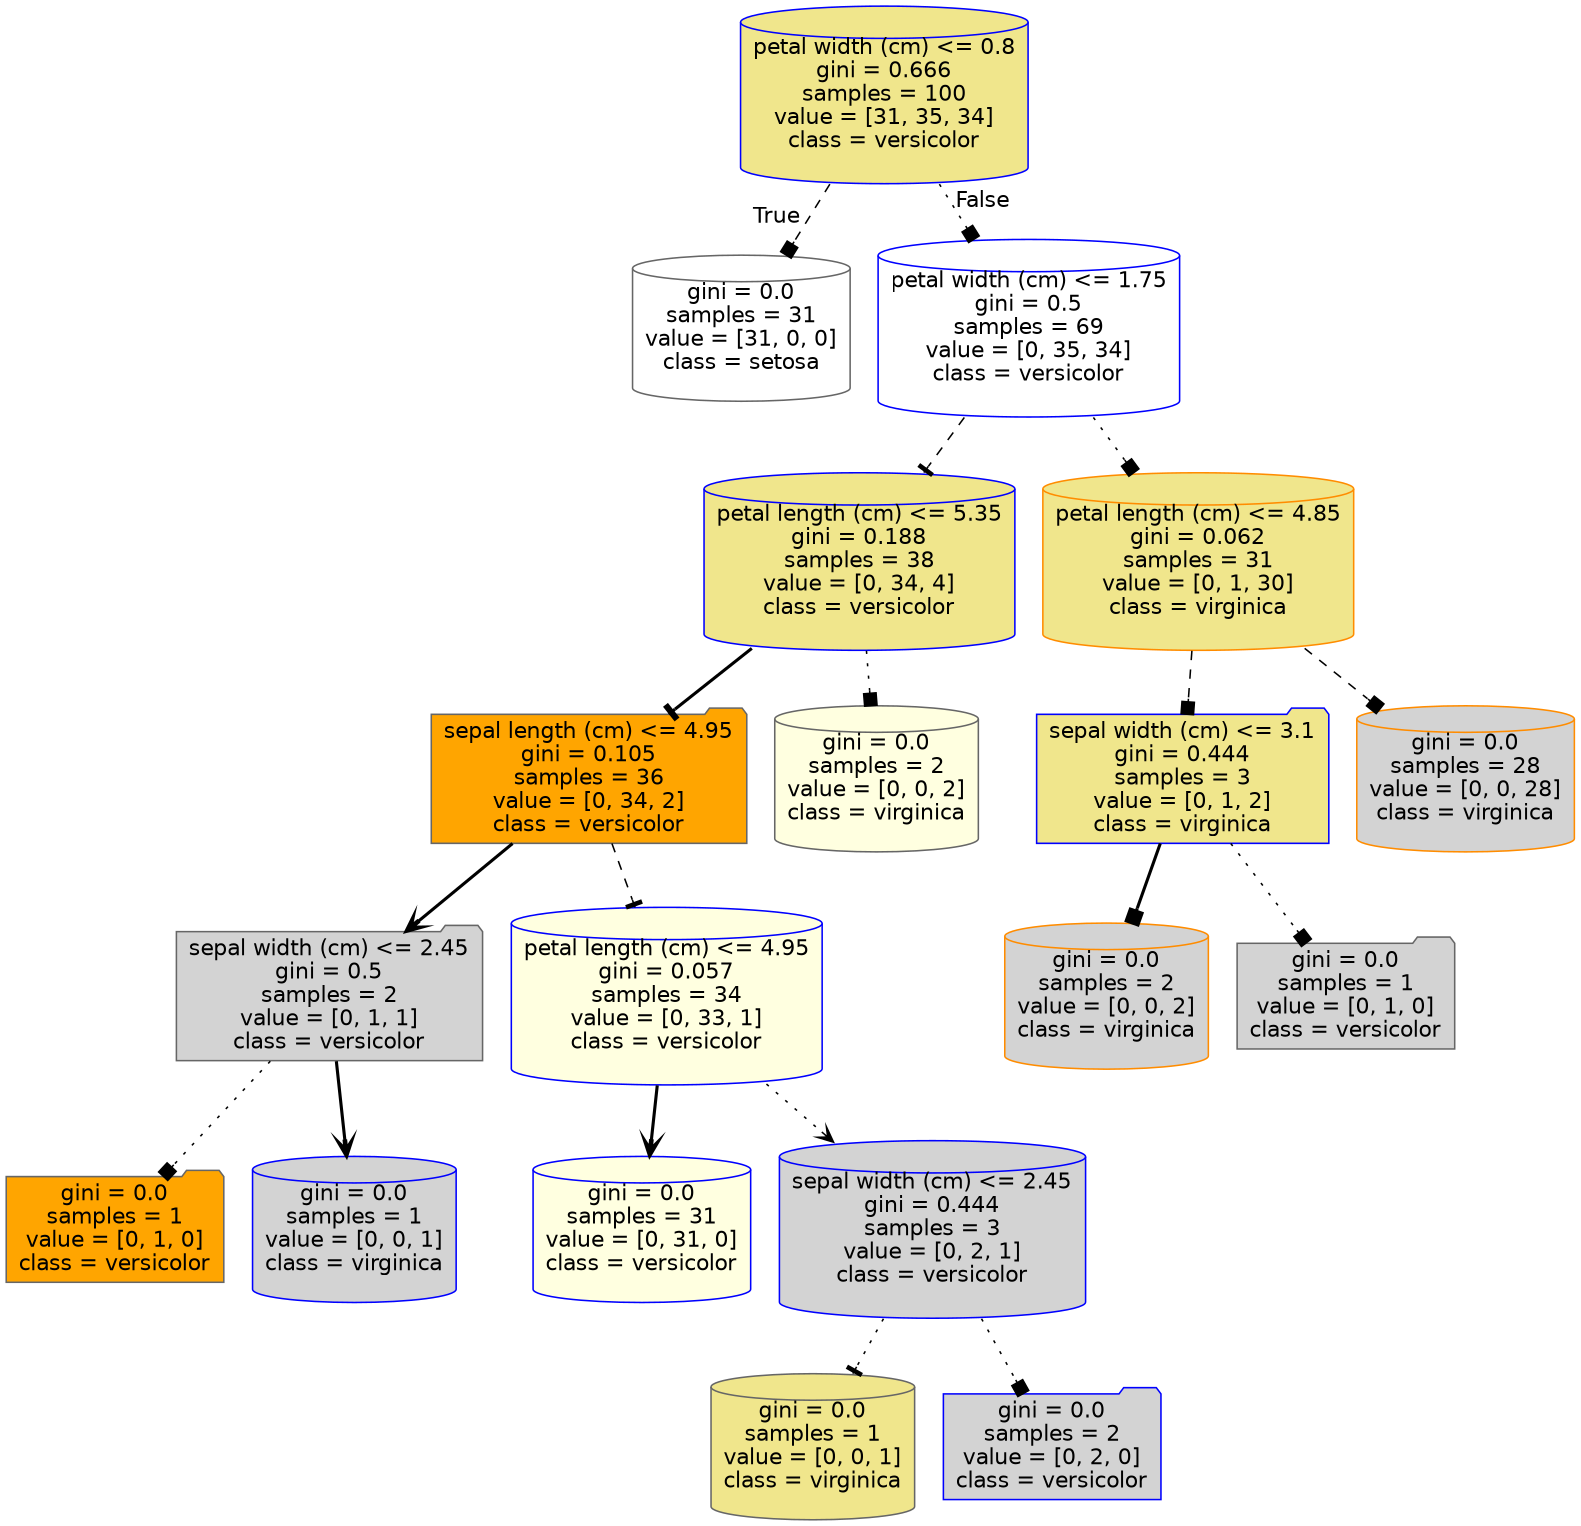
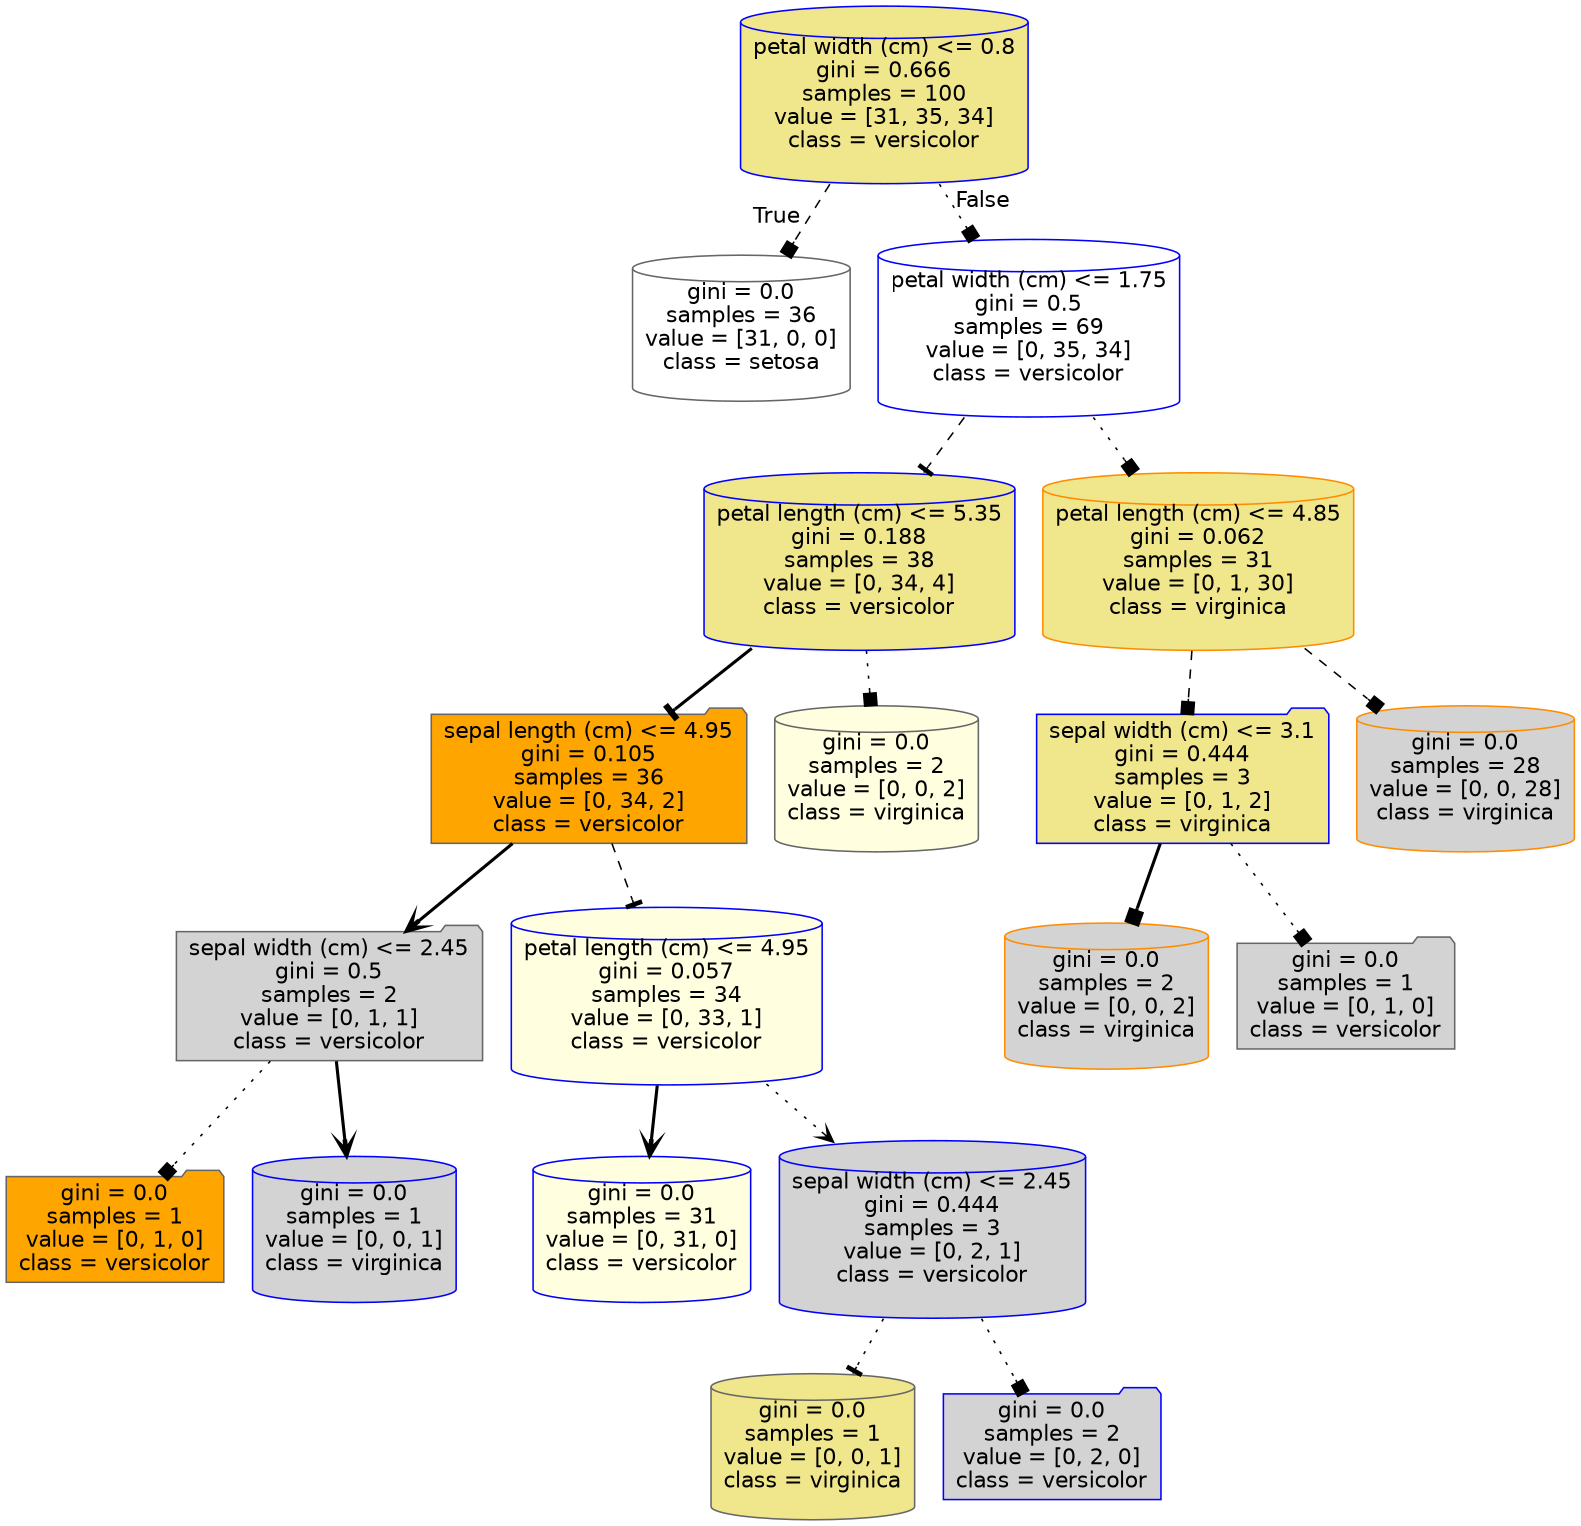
  digraph {
    node [color=blue fillcolor=lightgrey fontname=helvetica shape=cylinder style="filled, rounded"]
    edge [fontname=helvetica style=dotted arrowhead=box]
    n1 [fillcolor=khaki label="petal width (cm) <= 0.8\ngini = 0.666\nsamples = 100\nvalue = [31, 35, 34]\nclass = versicolor"]
-   n2 [color=gray40 fillcolor=white label="gini = 0.0\nsamples = 31\nvalue = [31, 0, 0]\nclass = setosa"]
+   n2 [color=gray40 fillcolor=white label="gini = 0.0\nsamples = 36\nvalue = [31, 0, 0]\nclass = setosa"]
    n3 [fillcolor=white label="petal width (cm) <= 1.75\ngini = 0.5\nsamples = 69\nvalue = [0, 35, 34]\nclass = versicolor"]
    n4 [fillcolor=khaki label="petal length (cm) <= 5.35\ngini = 0.188\nsamples = 38\nvalue = [0, 34, 4]\nclass = versicolor"]
    n5 [color=darkorange fillcolor=khaki label="petal length (cm) <= 4.85\ngini = 0.062\nsamples = 31\nvalue = [0, 1, 30]\nclass = virginica"]
    n6 [color=gray40 fillcolor=orange label="sepal length (cm) <= 4.95\ngini = 0.105\nsamples = 36\nvalue = [0, 34, 2]\nclass = versicolor" shape=folder]
    n7 [color=gray40 fillcolor=lightyellow label="gini = 0.0\nsamples = 2\nvalue = [0, 0, 2]\nclass = virginica"]
    n8 [color=gray40 label="sepal width (cm) <= 2.45\ngini = 0.5\nsamples = 2\nvalue = [0, 1, 1]\nclass = versicolor" shape=folder]
    n9 [fillcolor=lightyellow label="petal length (cm) <= 4.95\ngini = 0.057\nsamples = 34\nvalue = [0, 33, 1]\nclass = versicolor"]
    n10 [color=gray40 fillcolor=orange label="gini = 0.0\nsamples = 1\nvalue = [0, 1, 0]\nclass = versicolor" shape=folder]
    n11 [label="gini = 0.0\nsamples = 1\nvalue = [0, 0, 1]\nclass = virginica"]
    n12 [fillcolor=lightyellow label="gini = 0.0\nsamples = 31\nvalue = [0, 31, 0]\nclass = versicolor"]
    n13 [label="sepal width (cm) <= 2.45\ngini = 0.444\nsamples = 3\nvalue = [0, 2, 1]\nclass = versicolor"]
    n14 [color=gray40 fillcolor=khaki label="gini = 0.0\nsamples = 1\nvalue = [0, 0, 1]\nclass = virginica"]
    n15 [label="gini = 0.0\nsamples = 2\nvalue = [0, 2, 0]\nclass = versicolor" shape=folder]
    n16 [fillcolor=khaki label="sepal width (cm) <= 3.1\ngini = 0.444\nsamples = 3\nvalue = [0, 1, 2]\nclass = virginica" shape=folder]
    n17 [color=darkorange label="gini = 0.0\nsamples = 28\nvalue = [0, 0, 28]\nclass = virginica"]
    n18 [color=darkorange label="gini = 0.0\nsamples = 2\nvalue = [0, 0, 2]\nclass = virginica"]
    n19 [color=gray40 label="gini = 0.0\nsamples = 1\nvalue = [0, 1, 0]\nclass = versicolor" shape=folder]
    n1 -> n2 [headlabel=True labelangle=45 labeldistance=2.5 style=dashed]
    n1 -> n3 [headlabel=False labelangle=-45 labeldistance=2.5]
    n3 -> n4 [style=dashed arrowhead=tee]
    n3 -> n5
    n4 -> n6 [style=bold arrowhead=tee]
    n4 -> n7
    n5 -> n16 [style=dashed]
    n5 -> n17 [style=dashed]
    n6 -> n8 [style=bold arrowhead=vee]
    n6 -> n9 [style=dashed arrowhead=tee]
    n8 -> n10
    n8 -> n11 [style=bold arrowhead=vee]
    n9 -> n12 [style=bold arrowhead=vee]
    n9 -> n13 [arrowhead=vee]
    n13 -> n14 [arrowhead=tee]
    n13 -> n15
    n16 -> n18 [style=bold]
    n16 -> n19
  }
